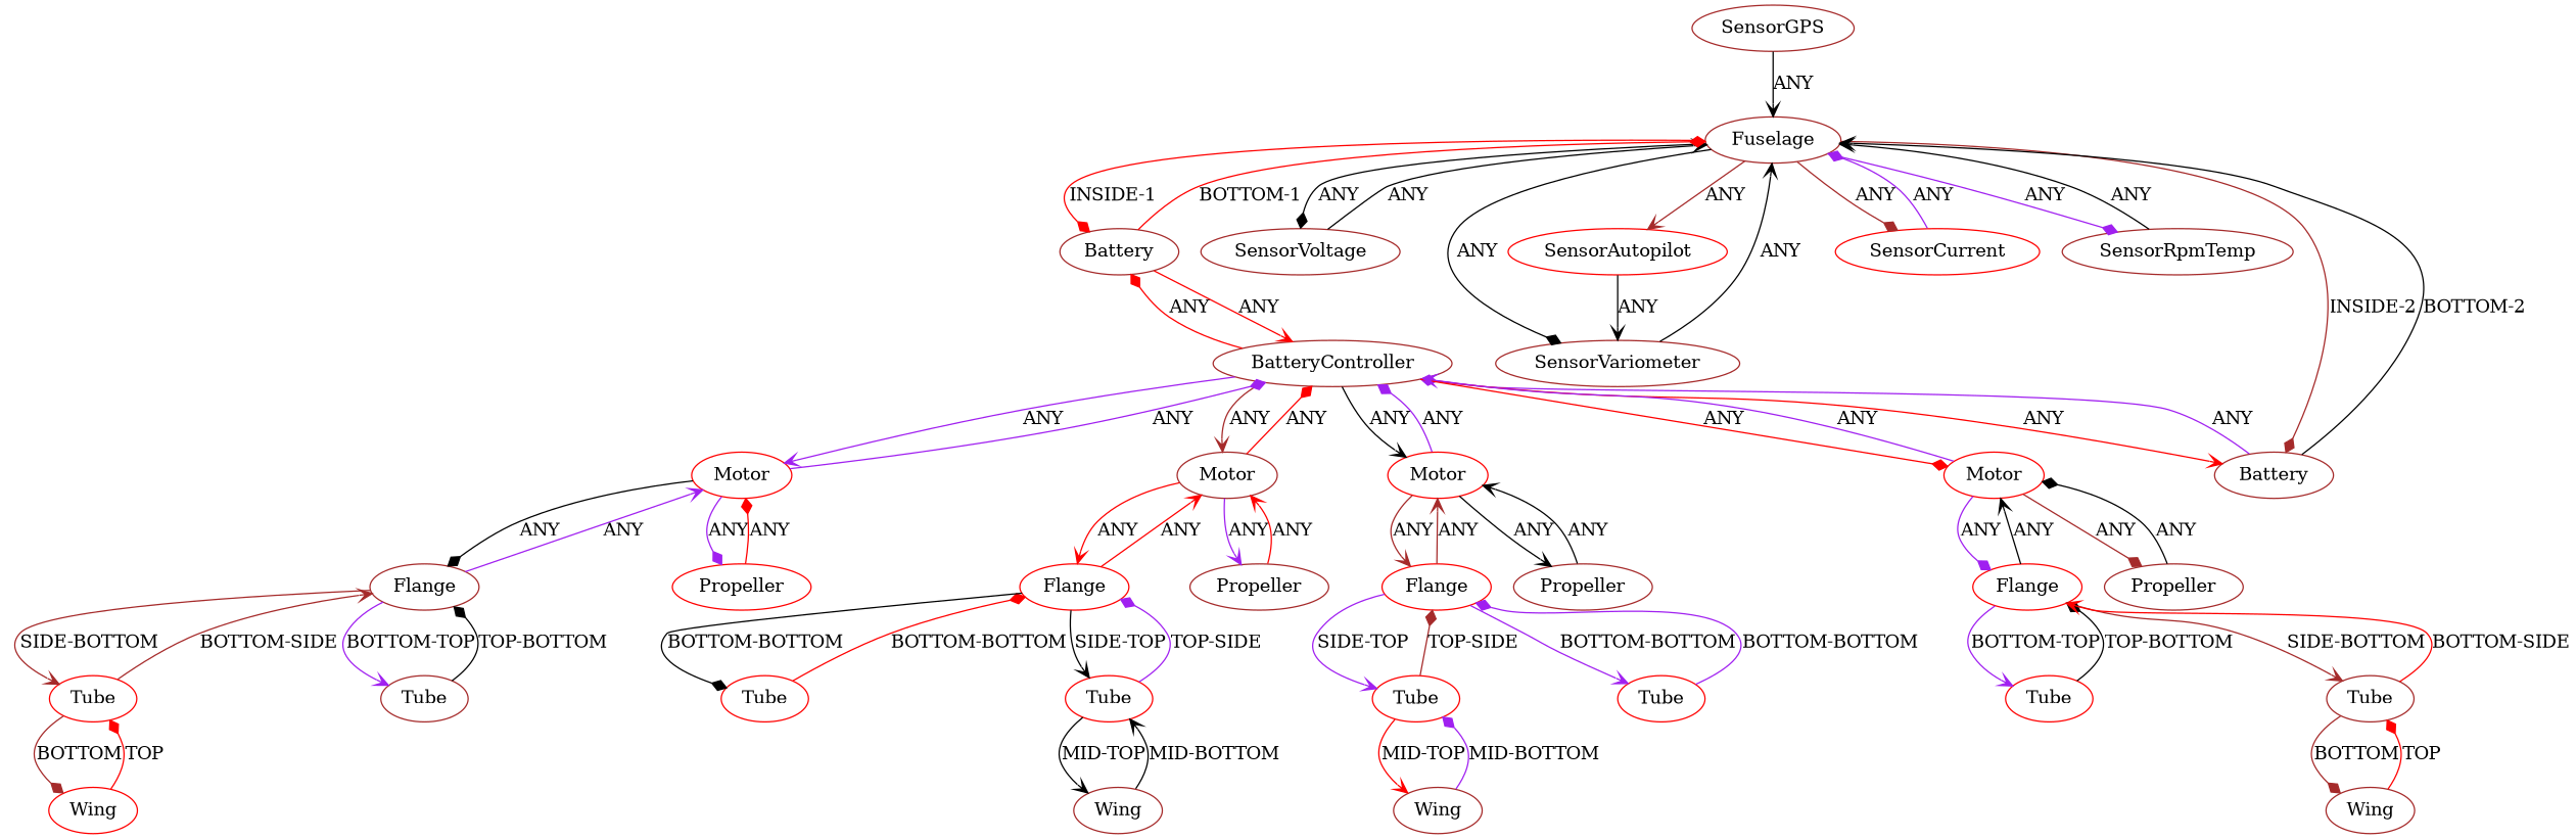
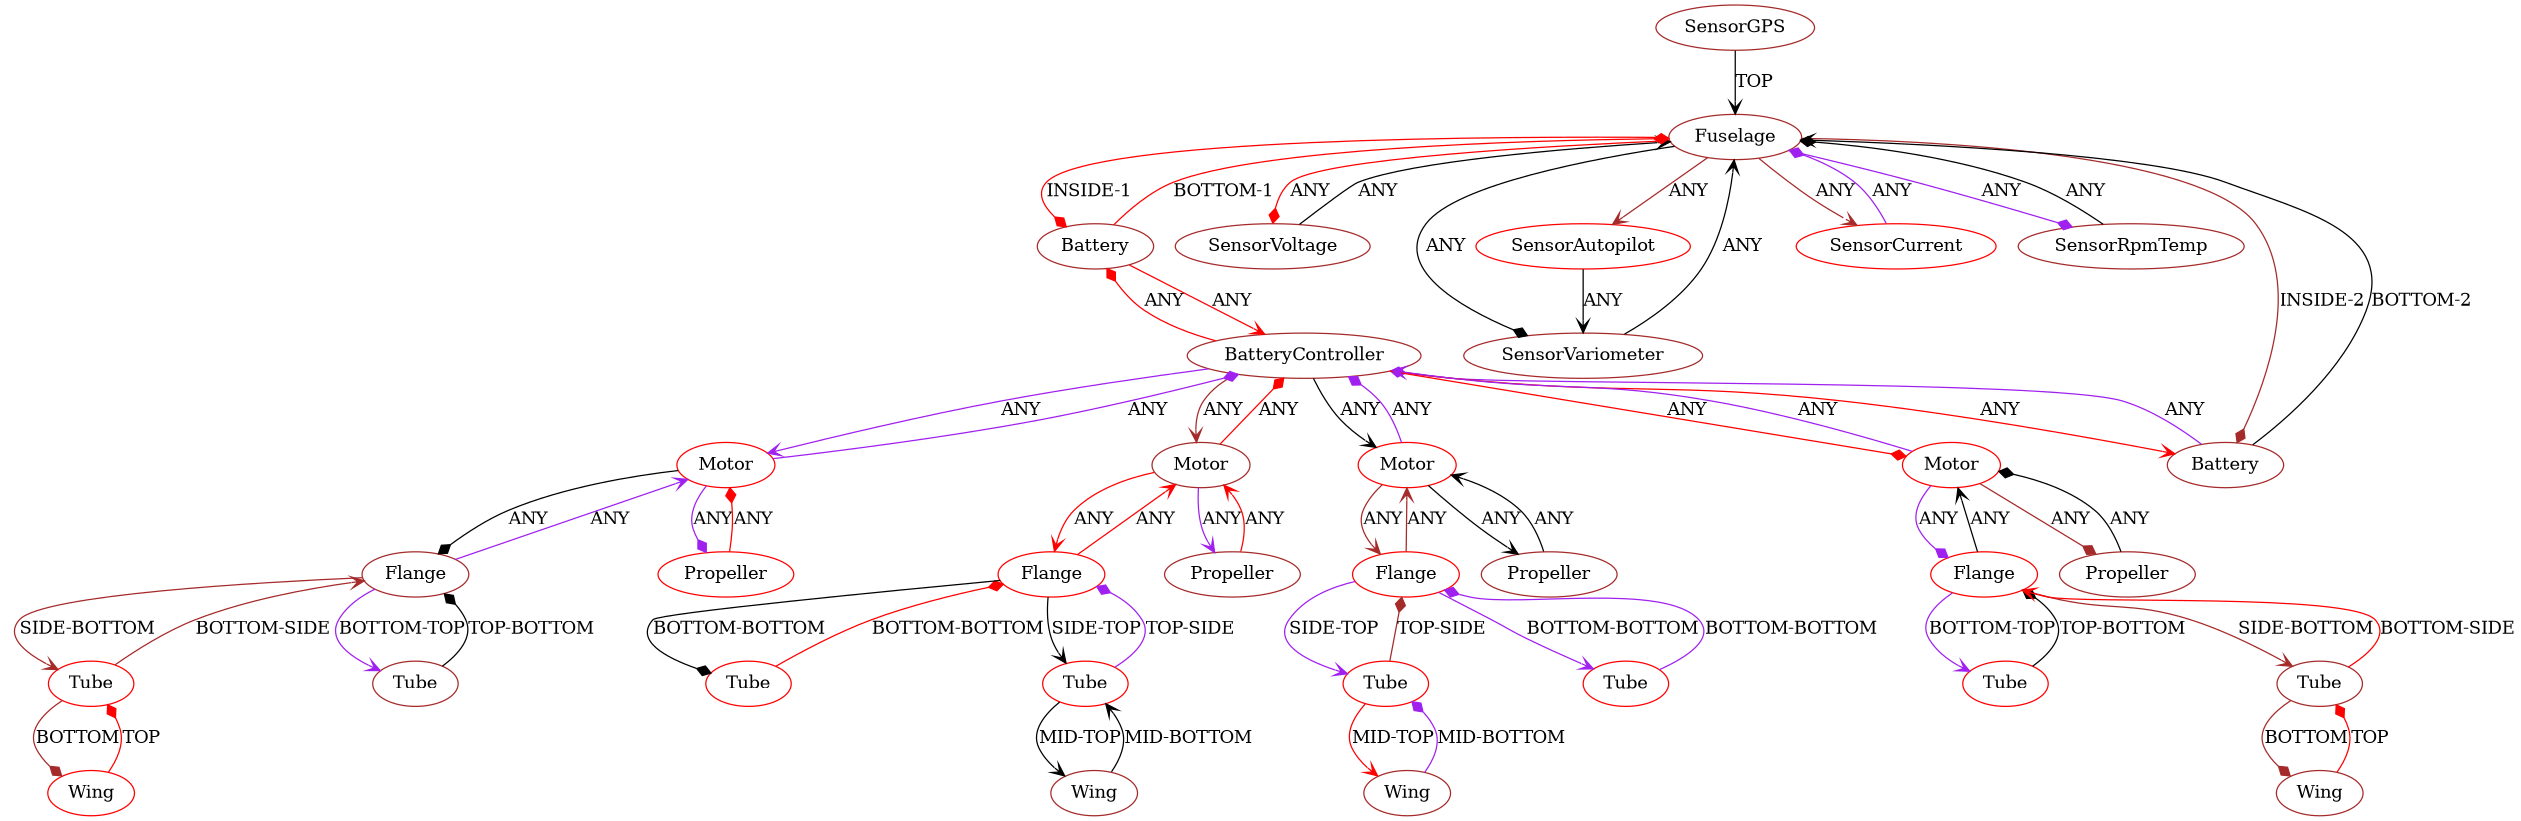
  digraph {
    node [color=brown]
    edge [arrowhead=vee color=black]
    n1 [instance=Fuselage_instance_1 label=Fuselage]
    n2 [color=red instance=SensorAutopilot_instance_1 label=SensorAutopilot]
    n3 [instance=SensorVoltage_instance_1 label=SensorVoltage]
    n4 [instance=Battery_instance_1 label=Battery]
    n5 [instance=SensorVariometer_instance_1 label=SensorVariometer]
    n6 [instance=Battery_instance_2 label=Battery]
    n7 [color=red instance=SensorCurrent_instance_1 label=SensorCurrent]
    n8 [instance=SensorRpmTemp_instance_1 label=SensorRpmTemp]
    n9 [instance=SensorGPS_instance_1 label=SensorGPS]
    n10 [instance=BatteryController_instance_1 label=BatteryController]
    n11 [color=red instance=Tube_instance_1 label=Tube]
    n12 [color=red instance=Wing_instance_1 label=Wing]
    n13 [instance=Flange_instance_4 label=Flange]
    n14 [color=red instance=Motor_instance_3 label=Motor]
    n15 [instance=Tube_instance_19 label=Tube]
    n16 [color=red instance=Tube_instance_2 label=Tube]
    n17 [color=red instance=Flange_instance_3 label=Flange]
    n18 [color=red instance=Tube_instance_5 label=Tube]
    n19 [instance=Motor_instance_2 label=Motor]
    n20 [color=red instance=Flange_instance_1 label=Flange]
    n21 [color=red instance=Tube_instance_4 label=Tube]
    n22 [color=red instance=Motor_instance_1 label=Motor]
    n23 [color=red instance=Tube_instance_16 label=Tube]
    n24 [instance=Wing_instance_3 label=Wing]
    n25 [instance=Propeller_instance_1 label=Propeller]
    n26 [instance=Wing_instance_4 label=Wing]
    n27 [color=red instance=Motor_instance_4 label=Motor]
    n28 [color=red instance=Flange_instance_2 label=Flange]
    n29 [color=red instance=Tube_instance_15 label=Tube]
    n30 [instance=Tube_instance_18 label=Tube]
    n31 [instance=Wing_instance_6 label=Wing]
    n32 [instance=Propeller_instance_4 label=Propeller]
    n33 [instance=Propeller_instance_2 label=Propeller]
    n34 [color=red instance=Propeller_instance_3 label=Propeller]
    n1 -> n2 [color=brown label=ANY]
-   n1 -> n3 [arrowhead=diamond label=ANY]
+   n1 -> n3 [arrowhead=diamond color=red label=ANY]
    n1 -> n4 [arrowhead=diamond color=red label="INSIDE-1"]
    n1 -> n5 [arrowhead=diamond label=ANY]
    n1 -> n6 [arrowhead=diamond color=brown label="INSIDE-2"]
-   n1 -> n7 [arrowhead=diamond color=brown label=ANY]
+   n1 -> n7 [color=brown label=ANY]
    n1 -> n8 [arrowhead=diamond color=purple label=ANY]
    n2 -> n5 [label=ANY]
    n3 -> n1 [label=ANY]
    n4 -> n1 [arrowhead=diamond color=red label="BOTTOM-1"]
    n4 -> n10 [color=red label=ANY]
    n5 -> n1 [label=ANY]
    n6 -> n1 [label="BOTTOM-2"]
    n6 -> n10 [arrowhead=diamond color=purple label=ANY]
    n7 -> n1 [arrowhead=diamond color=purple label=ANY]
-   n8 -> n1 [label=ANY]
-   n9 -> n1 [label=ANY]
+   n8 -> n1 [arrowhead=diamond label=ANY]
+   n9 -> n1 [label=TOP]
    n10 -> n4 [arrowhead=diamond color=red label=ANY]
    n10 -> n6 [color=red label=ANY]
    n10 -> n14 [color=purple label=ANY]
    n10 -> n19 [color=brown label=ANY]
    n10 -> n22 [label=ANY]
    n10 -> n27 [arrowhead=diamond color=red label=ANY]
    n11 -> n12 [arrowhead=diamond color=brown label=BOTTOM]
    n11 -> n13 [color=brown label="BOTTOM-SIDE"]
    n12 -> n11 [arrowhead=diamond color=red label=TOP]
    n13 -> n11 [color=brown label="SIDE-BOTTOM"]
    n13 -> n14 [color=purple label=ANY]
    n13 -> n15 [color=purple label="BOTTOM-TOP"]
    n14 -> n10 [arrowhead=diamond color=purple label=ANY]
    n14 -> n13 [arrowhead=diamond label=ANY]
    n14 -> n34 [arrowhead=diamond color=purple label=ANY]
    n15 -> n13 [arrowhead=diamond label="TOP-BOTTOM"]
    n16 -> n17 [arrowhead=diamond color=red label="BOTTOM-BOTTOM"]
    n17 -> n16 [arrowhead=diamond label="BOTTOM-BOTTOM"]
    n17 -> n18 [label="SIDE-TOP"]
    n17 -> n19 [color=red label=ANY]
    n18 -> n17 [arrowhead=diamond color=purple label="TOP-SIDE"]
    n18 -> n26 [label="MID-TOP"]
    n19 -> n10 [arrowhead=diamond color=red label=ANY]
    n19 -> n17 [color=red label=ANY]
    n19 -> n33 [color=purple label=ANY]
    n20 -> n21 [color=purple label="SIDE-TOP"]
    n20 -> n22 [color=brown label=ANY]
    n20 -> n23 [color=purple label="BOTTOM-BOTTOM"]
    n21 -> n20 [arrowhead=diamond color=brown label="TOP-SIDE"]
    n21 -> n24 [color=red label="MID-TOP"]
    n22 -> n10 [arrowhead=diamond color=purple label=ANY]
    n22 -> n20 [color=brown label=ANY]
    n22 -> n25 [label=ANY]
    n23 -> n20 [arrowhead=diamond color=purple label="BOTTOM-BOTTOM"]
    n24 -> n21 [arrowhead=diamond color=purple label="MID-BOTTOM"]
    n25 -> n22 [label=ANY]
    n26 -> n18 [label="MID-BOTTOM"]
    n27 -> n10 [color=purple label=ANY]
    n27 -> n28 [arrowhead=diamond color=purple label=ANY]
    n27 -> n32 [arrowhead=diamond color=brown label=ANY]
    n28 -> n27 [label=ANY]
    n28 -> n29 [color=purple label="BOTTOM-TOP"]
    n28 -> n30 [color=brown label="SIDE-BOTTOM"]
    n29 -> n28 [arrowhead=diamond label="TOP-BOTTOM"]
    n30 -> n28 [color=red label="BOTTOM-SIDE"]
    n30 -> n31 [arrowhead=diamond color=brown label=BOTTOM]
    n31 -> n30 [arrowhead=diamond color=red label=TOP]
    n32 -> n27 [arrowhead=diamond label=ANY]
    n33 -> n19 [color=red label=ANY]
    n34 -> n14 [arrowhead=diamond color=red label=ANY]
  }
